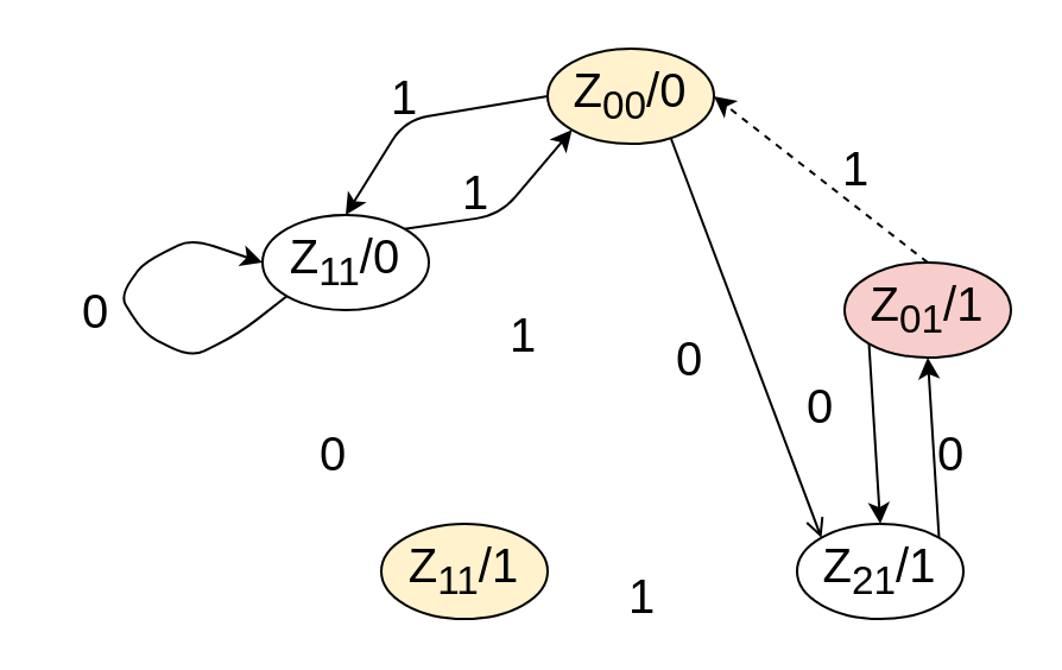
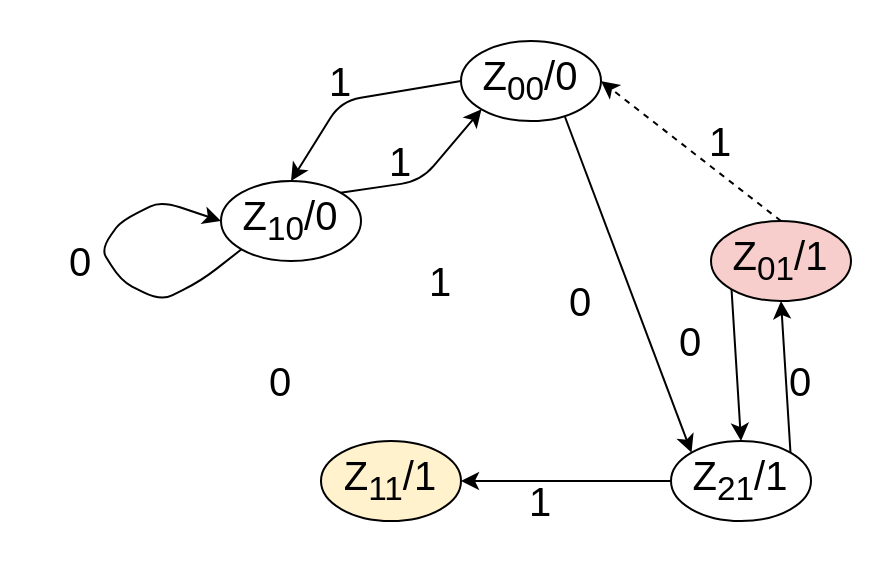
  <mxCell id="0" />
  <mxCell id="1" parent="0" />
- <mxCell id="2" value="&lt;font style=&quot;font-size: 20px&quot;&gt;Z&lt;sub&gt;00&lt;/sub&gt;/0&lt;/font&gt;" style="ellipse;whiteSpace=wrap;html=1;fillColor=#fff2cc;" vertex="1" parent="1"><mxGeometry x="230" y="20" width="70" height="40" as="geometry" /></mxCell>
- <mxCell id="3" value="&lt;font style=&quot;font-size: 20px&quot;&gt;Z&lt;sub&gt;11&lt;/sub&gt;/0&lt;/font&gt;" style="ellipse;whiteSpace=wrap;html=1;" vertex="1" parent="1"><mxGeometry x="110" y="90" width="70" height="40" as="geometry" /></mxCell>
+ <mxCell id="2" value="&lt;font style=&quot;font-size: 20px&quot;&gt;Z&lt;sub&gt;00&lt;/sub&gt;/0&lt;/font&gt;" style="ellipse;whiteSpace=wrap;html=1;" vertex="1" parent="1"><mxGeometry x="230" y="20" width="70" height="40" as="geometry" /></mxCell>
+ <mxCell id="3" value="&lt;font style=&quot;font-size: 20px&quot;&gt;Z&lt;sub&gt;10&lt;/sub&gt;/0&lt;/font&gt;" style="ellipse;whiteSpace=wrap;html=1;" vertex="1" parent="1"><mxGeometry x="110" y="90" width="70" height="40" as="geometry" /></mxCell>
  <mxCell id="4" value="&lt;font style=&quot;font-size: 20px&quot;&gt;Z&lt;sub&gt;11&lt;/sub&gt;/1&lt;/font&gt;" style="ellipse;whiteSpace=wrap;html=1;fillColor=#fff2cc;" vertex="1" parent="1"><mxGeometry x="160" y="220" width="70" height="40" as="geometry" /></mxCell>
  <mxCell id="5" value="&lt;font style=&quot;font-size: 20px&quot;&gt;Z&lt;sub&gt;21&lt;/sub&gt;/1&lt;/font&gt;" style="ellipse;whiteSpace=wrap;html=1;" vertex="1" parent="1"><mxGeometry x="335" y="220" width="70" height="40" as="geometry" /></mxCell>
  <mxCell id="6" value="&lt;font style=&quot;font-size: 20px&quot;&gt;Z&lt;sub&gt;01&lt;/sub&gt;/1&lt;/font&gt;" style="ellipse;whiteSpace=wrap;html=1;fillColor=#f8cecc;" vertex="1" parent="1"><mxGeometry x="355" y="110" width="70" height="40" as="geometry" /></mxCell>
  <mxCell id="7" value="" style="endArrow=classic;html=1;exitX=0;exitY=0.5;exitDx=0;exitDy=0;entryX=0.5;entryY=0;entryDx=0;entryDy=0;" edge="1" parent="1" source="2" target="3"><mxGeometry width="50" height="50" relative="1" as="geometry"><mxPoint x="250" y="150" as="sourcePoint" /><mxPoint x="300" y="100" as="targetPoint" /><Array as="points"><mxPoint x="170" y="50" /></Array></mxGeometry></mxCell>
  <mxCell id="8" value="&lt;font style=&quot;font-size: 20px&quot;&gt;1&lt;/font&gt;" style="text;html=1;strokeColor=none;fillColor=none;align=center;verticalAlign=middle;whiteSpace=wrap;rounded=0;" vertex="1" parent="1"><mxGeometry x="150" y="30" width="40" height="20" as="geometry" /></mxCell>
  <mxCell id="9" value="&lt;font style=&quot;font-size: 20px&quot;&gt;0&lt;/font&gt;" style="text;html=1;strokeColor=none;fillColor=none;align=center;verticalAlign=middle;whiteSpace=wrap;rounded=0;" vertex="1" parent="1"><mxGeometry x="20" y="120" width="40" height="20" as="geometry" /></mxCell>
  <mxCell id="10" value="" style="endArrow=classic;html=1;exitX=1;exitY=0;exitDx=0;exitDy=0;entryX=0;entryY=1;entryDx=0;entryDy=0;" edge="1" parent="1" source="3" target="2"><mxGeometry width="50" height="50" relative="1" as="geometry"><mxPoint x="280" y="180" as="sourcePoint" /><mxPoint x="330" y="130" as="targetPoint" /><Array as="points"><mxPoint x="210" y="90" /></Array></mxGeometry></mxCell>
  <mxCell id="11" value="&lt;font style=&quot;font-size: 20px&quot;&gt;1&lt;/font&gt;" style="text;html=1;strokeColor=none;fillColor=none;align=center;verticalAlign=middle;whiteSpace=wrap;rounded=0;" vertex="1" parent="1"><mxGeometry x="180" y="70" width="40" height="20" as="geometry" /></mxCell>
  <mxCell id="12" value="" style="endArrow=classic;html=1;exitX=0;exitY=1;exitDx=0;exitDy=0;entryX=0;entryY=0.5;entryDx=0;entryDy=0;" edge="1" parent="1" source="3" target="3"><mxGeometry width="50" height="50" relative="1" as="geometry"><mxPoint x="260" y="170" as="sourcePoint" /><mxPoint x="310" y="120" as="targetPoint" /><Array as="points"><mxPoint x="100" y="140" /><mxPoint x="80" y="150" /><mxPoint x="60" y="140" /><mxPoint x="50" y="124" /><mxPoint x="60" y="110" /><mxPoint x="80" y="100" /></Array></mxGeometry></mxCell>
  <mxCell id="13" value="&lt;font style=&quot;font-size: 20px&quot;&gt;0&lt;/font&gt;" style="text;html=1;strokeColor=none;fillColor=none;align=center;verticalAlign=middle;whiteSpace=wrap;rounded=0;" vertex="1" parent="1"><mxGeometry x="120" y="180" width="40" height="20" as="geometry" /></mxCell>
  <mxCell id="14" value="&lt;font style=&quot;font-size: 20px&quot;&gt;1&lt;/font&gt;" style="text;html=1;strokeColor=none;fillColor=none;align=center;verticalAlign=middle;whiteSpace=wrap;rounded=0;" vertex="1" parent="1"><mxGeometry x="200" y="130" width="40" height="20" as="geometry" /></mxCell>
- <mxCell id="15" value="" style="endArrow=open;html=1;exitX=0.743;exitY=0.95;exitDx=0;exitDy=0;exitPerimeter=0;entryX=0;entryY=0;entryDx=0;entryDy=0;" edge="1" parent="1" source="2" target="5"><mxGeometry width="50" height="50" relative="1" as="geometry"><mxPoint x="290" y="190" as="sourcePoint" /><mxPoint x="340" y="140" as="targetPoint" /></mxGeometry></mxCell>
+ <mxCell id="15" value="" style="endArrow=classic;html=1;exitX=0.743;exitY=0.95;exitDx=0;exitDy=0;exitPerimeter=0;entryX=0;entryY=0;entryDx=0;entryDy=0;" edge="1" parent="1" source="2" target="5"><mxGeometry width="50" height="50" relative="1" as="geometry"><mxPoint x="290" y="190" as="sourcePoint" /><mxPoint x="340" y="140" as="targetPoint" /></mxGeometry></mxCell>
  <mxCell id="16" value="&lt;font style=&quot;font-size: 20px&quot;&gt;0&lt;/font&gt;" style="text;html=1;strokeColor=none;fillColor=none;align=center;verticalAlign=middle;whiteSpace=wrap;rounded=0;" vertex="1" parent="1"><mxGeometry x="270" y="140" width="40" height="20" as="geometry" /></mxCell>
+ <mxCell id="17" value="" style="endArrow=classic;html=1;exitX=0;exitY=0.5;exitDx=0;exitDy=0;entryX=1;entryY=0.5;entryDx=0;entryDy=0;" edge="1" parent="1" source="5" target="4"><mxGeometry width="50" height="50" relative="1" as="geometry"><mxPoint x="260" y="330" as="sourcePoint" /><mxPoint x="310" y="280" as="targetPoint" /></mxGeometry></mxCell>
  <mxCell id="18" value="&lt;font style=&quot;font-size: 20px&quot;&gt;1&lt;/font&gt;" style="text;html=1;strokeColor=none;fillColor=none;align=center;verticalAlign=middle;whiteSpace=wrap;rounded=0;" vertex="1" parent="1"><mxGeometry x="250" y="240" width="40" height="20" as="geometry" /></mxCell>
  <mxCell id="19" value="" style="endArrow=classic;html=1;exitX=1;exitY=0;exitDx=0;exitDy=0;entryX=0.5;entryY=1;entryDx=0;entryDy=0;" edge="1" parent="1" source="5" target="6"><mxGeometry width="50" height="50" relative="1" as="geometry"><mxPoint x="410" y="250" as="sourcePoint" /><mxPoint x="460" y="200" as="targetPoint" /></mxGeometry></mxCell>
  <mxCell id="20" value="&lt;font style=&quot;font-size: 20px&quot;&gt;0&lt;/font&gt;" style="text;html=1;strokeColor=none;fillColor=none;align=center;verticalAlign=middle;whiteSpace=wrap;rounded=0;" vertex="1" parent="1"><mxGeometry x="380" y="180" width="40" height="20" as="geometry" /></mxCell>
  <mxCell id="21" value="" style="endArrow=classic;html=1;exitX=0.5;exitY=0;exitDx=0;exitDy=0;entryX=1;entryY=0.5;entryDx=0;entryDy=0;dashed=1;" edge="1" parent="1" source="6" target="2"><mxGeometry width="50" height="50" relative="1" as="geometry"><mxPoint x="420" y="100" as="sourcePoint" /><mxPoint x="470" y="50" as="targetPoint" /></mxGeometry></mxCell>
  <mxCell id="22" value="&lt;font style=&quot;font-size: 20px&quot;&gt;1&lt;/font&gt;" style="text;html=1;strokeColor=none;fillColor=none;align=center;verticalAlign=middle;whiteSpace=wrap;rounded=0;" vertex="1" parent="1"><mxGeometry x="340" y="60" width="40" height="20" as="geometry" /></mxCell>
  <mxCell id="23" value="" style="endArrow=classic;html=1;exitX=0;exitY=1;exitDx=0;exitDy=0;entryX=0.5;entryY=0;entryDx=0;entryDy=0;" edge="1" parent="1" source="6" target="5"><mxGeometry width="50" height="50" relative="1" as="geometry"><mxPoint x="630" y="230" as="sourcePoint" /><mxPoint x="680" y="180" as="targetPoint" /></mxGeometry></mxCell>
  <mxCell id="24" value="&lt;font style=&quot;font-size: 20px&quot;&gt;0&lt;/font&gt;" style="text;html=1;strokeColor=none;fillColor=none;align=center;verticalAlign=middle;whiteSpace=wrap;rounded=0;" vertex="1" parent="1"><mxGeometry x="325" y="160" width="40" height="20" as="geometry" /></mxCell>
